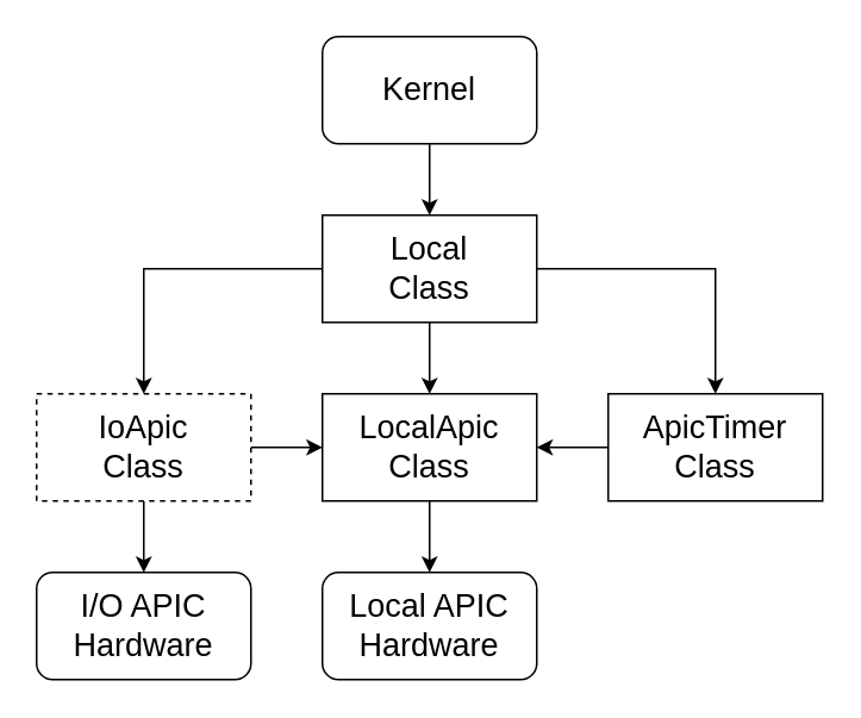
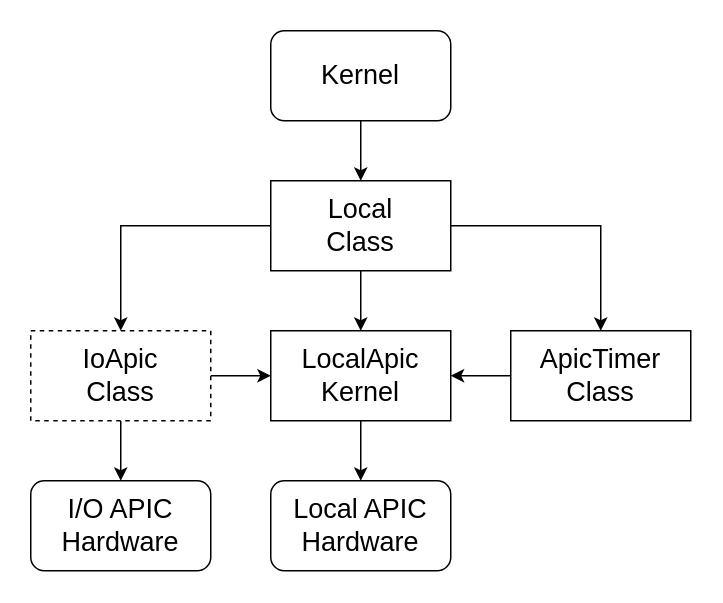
  <mxCell id="0" />
  <mxCell id="1" parent="0" />
  <mxCell id="2" value="Local APIC Hardware" style="rounded=1;whiteSpace=wrap;html=1;fontSize=18;" parent="1" vertex="1"><mxGeometry x="180" y="320" width="120" height="60" as="geometry" /></mxCell>
  <mxCell id="3" style="edgeStyle=orthogonalEdgeStyle;rounded=0;orthogonalLoop=1;jettySize=auto;html=1;fontSize=18;" parent="1" source="4" target="2" edge="1"><mxGeometry relative="1" as="geometry" /></mxCell>
- <mxCell id="4" value="&lt;div style=&quot;font-size: 18px;&quot;&gt;LocalApic&lt;/div&gt;&lt;div style=&quot;font-size: 18px;&quot;&gt;Class&lt;/div&gt;" style="rounded=0;whiteSpace=wrap;html=1;fontSize=18;" parent="1" vertex="1"><mxGeometry x="180" y="220" width="120" height="60" as="geometry" /></mxCell>
+ <mxCell id="4" value="&lt;div style=&quot;font-size: 18px;&quot;&gt;LocalApic&lt;/div&gt;&lt;div style=&quot;font-size: 18px;&quot;&gt;Kernel&lt;/div&gt;" style="rounded=0;whiteSpace=wrap;html=1;fontSize=18;" parent="1" vertex="1"><mxGeometry x="180" y="220" width="120" height="60" as="geometry" /></mxCell>
  <mxCell id="5" style="edgeStyle=orthogonalEdgeStyle;rounded=0;orthogonalLoop=1;jettySize=auto;html=1;entryX=0;entryY=0.5;entryDx=0;entryDy=0;fontSize=18;" parent="1" source="7" target="4" edge="1"><mxGeometry relative="1" as="geometry" /></mxCell>
  <mxCell id="6" style="edgeStyle=orthogonalEdgeStyle;rounded=0;orthogonalLoop=1;jettySize=auto;html=1;entryX=0.5;entryY=0;entryDx=0;entryDy=0;" edge="1" parent="1" source="7" target="16"><mxGeometry relative="1" as="geometry" /></mxCell>
  <mxCell id="7" value="&lt;div style=&quot;font-size: 18px;&quot;&gt;IoApic&lt;/div&gt;&lt;div style=&quot;font-size: 18px;&quot;&gt;Class&lt;br style=&quot;font-size: 18px;&quot;&gt;&lt;/div&gt;" style="rounded=0;whiteSpace=wrap;html=1;fontSize=18;dashed=1;" parent="1" vertex="1"><mxGeometry x="20" y="220" width="120" height="60" as="geometry" /></mxCell>
  <mxCell id="8" style="edgeStyle=orthogonalEdgeStyle;rounded=0;orthogonalLoop=1;jettySize=auto;html=1;entryX=1;entryY=0.5;entryDx=0;entryDy=0;fontSize=18;" parent="1" source="9" target="4" edge="1"><mxGeometry relative="1" as="geometry" /></mxCell>
  <mxCell id="9" value="&lt;div style=&quot;font-size: 18px;&quot;&gt;ApicTimer&lt;/div&gt;&lt;div style=&quot;font-size: 18px;&quot;&gt;Class&lt;br style=&quot;font-size: 18px;&quot;&gt;&lt;/div&gt;" style="rounded=0;whiteSpace=wrap;html=1;fontSize=18;" parent="1" vertex="1"><mxGeometry x="340" y="220" width="120" height="60" as="geometry" /></mxCell>
  <mxCell id="10" style="edgeStyle=orthogonalEdgeStyle;rounded=0;orthogonalLoop=1;jettySize=auto;html=1;" parent="1" source="13" target="7" edge="1"><mxGeometry relative="1" as="geometry" /></mxCell>
  <mxCell id="11" style="edgeStyle=orthogonalEdgeStyle;rounded=0;orthogonalLoop=1;jettySize=auto;html=1;" parent="1" source="13" target="4" edge="1"><mxGeometry relative="1" as="geometry" /></mxCell>
  <mxCell id="12" style="edgeStyle=orthogonalEdgeStyle;rounded=0;orthogonalLoop=1;jettySize=auto;html=1;" parent="1" source="13" target="9" edge="1"><mxGeometry relative="1" as="geometry" /></mxCell>
  <mxCell id="13" value="&lt;div style=&quot;font-size: 18px;&quot;&gt;Local&lt;/div&gt;&lt;div style=&quot;font-size: 18px;&quot;&gt;Class&lt;br style=&quot;font-size: 18px;&quot;&gt;&lt;/div&gt;" style="rounded=0;whiteSpace=wrap;html=1;fontSize=18;" parent="1" vertex="1"><mxGeometry x="180" y="120" width="120" height="60" as="geometry" /></mxCell>
  <mxCell id="14" style="edgeStyle=orthogonalEdgeStyle;rounded=0;orthogonalLoop=1;jettySize=auto;html=1;" parent="1" source="15" target="13" edge="1"><mxGeometry relative="1" as="geometry" /></mxCell>
  <mxCell id="15" value="Kernel" style="rounded=1;whiteSpace=wrap;html=1;fontSize=18;" parent="1" vertex="1"><mxGeometry x="180" y="20" width="120" height="60" as="geometry" /></mxCell>
  <mxCell id="16" value="I/O APIC Hardware" style="rounded=1;whiteSpace=wrap;html=1;fontSize=18;" vertex="1" parent="1"><mxGeometry x="20" y="320" width="120" height="60" as="geometry" /></mxCell>
